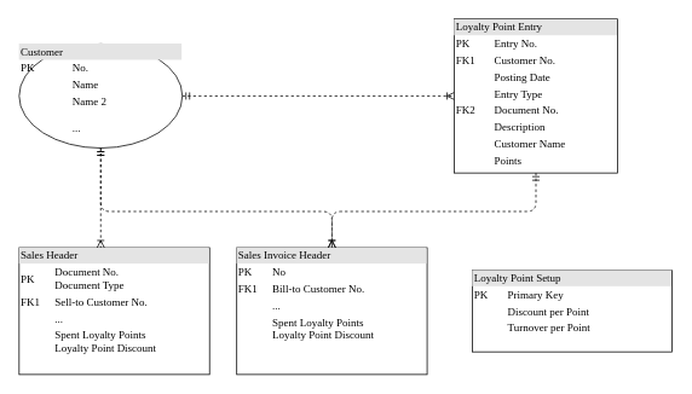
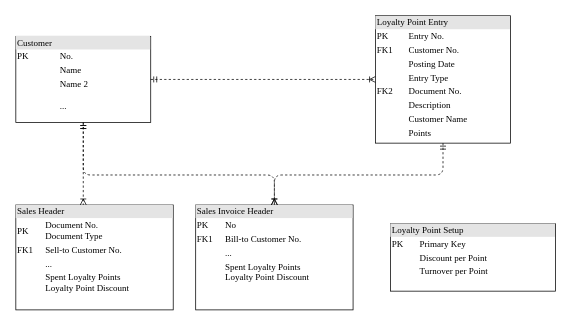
  <mxCell id="0" />
  <mxCell id="1" parent="0" />
- <mxCell id="2" value="&lt;div style=&quot;box-sizing: border-box ; width: 100% ; background: #e4e4e4 ; padding: 2px&quot;&gt;Customer&lt;/div&gt;&lt;table style=&quot;width: 100% ; font-size: 1em&quot; cellpadding=&quot;2&quot; cellspacing=&quot;0&quot;&gt;&lt;tbody&gt;&lt;tr&gt;&lt;td&gt;PK&lt;/td&gt;&lt;td&gt;No.&lt;/td&gt;&lt;/tr&gt;&lt;tr&gt;&lt;td&gt;&lt;br&gt;&lt;/td&gt;&lt;td&gt;Name&lt;/td&gt;&lt;/tr&gt;&lt;tr&gt;&lt;td&gt;&lt;/td&gt;&lt;td&gt;Name 2&lt;br&gt;&lt;br&gt;...&lt;br&gt;&lt;/td&gt;&lt;/tr&gt;&lt;/tbody&gt;&lt;/table&gt;" style="ellipse;verticalAlign=top;align=left;overflow=fill;html=1;shadow=0;comic=0;labelBackgroundColor=none;strokeColor=#000000;strokeWidth=1;fillColor=#ffffff;fontFamily=Verdana;fontSize=12;fontColor=#000000;" parent="1" vertex="1"><mxGeometry x="20" y="48" width="180" height="115" as="geometry" /></mxCell>
+ <mxCell id="2" value="&lt;div style=&quot;box-sizing: border-box ; width: 100% ; background: #e4e4e4 ; padding: 2px&quot;&gt;Customer&lt;/div&gt;&lt;table style=&quot;width: 100% ; font-size: 1em&quot; cellpadding=&quot;2&quot; cellspacing=&quot;0&quot;&gt;&lt;tbody&gt;&lt;tr&gt;&lt;td&gt;PK&lt;/td&gt;&lt;td&gt;No.&lt;/td&gt;&lt;/tr&gt;&lt;tr&gt;&lt;td&gt;&lt;br&gt;&lt;/td&gt;&lt;td&gt;Name&lt;/td&gt;&lt;/tr&gt;&lt;tr&gt;&lt;td&gt;&lt;/td&gt;&lt;td&gt;Name 2&lt;br&gt;&lt;br&gt;...&lt;br&gt;&lt;/td&gt;&lt;/tr&gt;&lt;/tbody&gt;&lt;/table&gt;" style="verticalAlign=top;align=left;overflow=fill;html=1;rounded=0;shadow=0;comic=0;labelBackgroundColor=none;strokeColor=#000000;strokeWidth=1;fillColor=#ffffff;fontFamily=Verdana;fontSize=12;fontColor=#000000;" parent="1" vertex="1"><mxGeometry x="20" y="48" width="180" height="115" as="geometry" /></mxCell>
  <mxCell id="3" style="edgeStyle=orthogonalEdgeStyle;html=1;entryX=0;entryY=0.5;labelBackgroundColor=none;startArrow=ERmandOne;endArrow=ERoneToMany;fontFamily=Verdana;fontSize=12;align=left;dashed=1;exitX=1;exitY=0.5;exitDx=0;exitDy=0;entryDx=0;entryDy=0;" parent="1" source="2" target="4" edge="1"><mxGeometry relative="1" as="geometry" /></mxCell>
  <mxCell id="4" value="&lt;div style=&quot;box-sizing: border-box ; width: 100% ; background: #e4e4e4 ; padding: 2px&quot;&gt;Loyalty Point Entry&lt;/div&gt;&lt;table style=&quot;width: 100% ; font-size: 1em&quot; cellpadding=&quot;2&quot; cellspacing=&quot;0&quot;&gt;&lt;tbody&gt;&lt;tr&gt;&lt;td&gt;PK&lt;/td&gt;&lt;td&gt;Entry No.&lt;/td&gt;&lt;/tr&gt;&lt;tr&gt;&lt;td&gt;FK1&lt;/td&gt;&lt;td&gt;Customer No.&lt;/td&gt;&lt;/tr&gt;&lt;tr&gt;&lt;td&gt;&lt;/td&gt;&lt;td&gt;Posting Date&lt;/td&gt;&lt;/tr&gt;&lt;tr&gt;&lt;td&gt;&lt;br&gt;&lt;/td&gt;&lt;td&gt;Entry Type&lt;br&gt;&lt;/td&gt;&lt;/tr&gt;&lt;tr&gt;&lt;td&gt;FK2&lt;/td&gt;&lt;td&gt;Document No.&lt;br&gt;&lt;/td&gt;&lt;/tr&gt;&lt;tr&gt;&lt;td&gt;&lt;br&gt;&lt;/td&gt;&lt;td&gt;Description&lt;br&gt;&lt;/td&gt;&lt;/tr&gt;&lt;tr&gt;&lt;td&gt;&lt;br&gt;&lt;/td&gt;&lt;td&gt;Customer Name&lt;br&gt;&lt;/td&gt;&lt;/tr&gt;&lt;tr&gt;&lt;td&gt;&lt;br&gt;&lt;/td&gt;&lt;td&gt;Points&lt;br&gt;&lt;/td&gt;&lt;/tr&gt;&lt;tr&gt;&lt;td&gt;&lt;/td&gt;&lt;td&gt;&lt;/td&gt;&lt;/tr&gt;&lt;/tbody&gt;&lt;/table&gt;" style="verticalAlign=top;align=left;overflow=fill;html=1;rounded=0;shadow=0;comic=0;labelBackgroundColor=none;strokeColor=#000000;strokeWidth=1;fillColor=#ffffff;fontFamily=Verdana;fontSize=12;fontColor=#000000;" parent="1" vertex="1"><mxGeometry x="500" y="20.5" width="180" height="170" as="geometry" /></mxCell>
  <mxCell id="5" value="&lt;div style=&quot;box-sizing: border-box ; width: 100% ; background: #e4e4e4 ; padding: 2px&quot;&gt;Sales Header&lt;/div&gt;&lt;table style=&quot;width: 100% ; font-size: 1em&quot; cellpadding=&quot;2&quot; cellspacing=&quot;0&quot;&gt;&lt;tbody&gt;&lt;tr&gt;&lt;td&gt;PK&lt;/td&gt;&lt;td&gt;Document No.&lt;br&gt;Document Type&lt;/td&gt;&lt;/tr&gt;&lt;tr&gt;&lt;td&gt;FK1&lt;/td&gt;&lt;td&gt;Sell-to Customer No.&lt;/td&gt;&lt;/tr&gt;&lt;tr&gt;&lt;td&gt;&lt;br&gt;&lt;/td&gt;&lt;td&gt;...&lt;/td&gt;&lt;/tr&gt;&lt;tr&gt;&lt;td&gt;&lt;br&gt;&lt;/td&gt;&lt;td&gt;Spent Loyalty Points&lt;br&gt;Loyalty Point Discount&lt;/td&gt;&lt;/tr&gt;&lt;tr&gt;&lt;td&gt;&lt;/td&gt;&lt;td&gt;&lt;/td&gt;&lt;/tr&gt;&lt;/tbody&gt;&lt;/table&gt;" style="verticalAlign=top;align=left;overflow=fill;html=1;rounded=0;shadow=0;comic=0;labelBackgroundColor=none;strokeColor=#000000;strokeWidth=1;fillColor=#ffffff;fontFamily=Verdana;fontSize=12;fontColor=#000000;" parent="1" vertex="1"><mxGeometry x="20" y="273" width="210" height="140" as="geometry" /></mxCell>
  <mxCell id="6" value="&lt;div style=&quot;box-sizing: border-box ; width: 100% ; background: #e4e4e4 ; padding: 2px&quot;&gt;&lt;font face=&quot;Verdana&quot;&gt;Loyalty Point Setup&lt;/font&gt;&lt;/div&gt;&lt;table style=&quot;width: 100% ; font-size: 1em&quot; cellpadding=&quot;2&quot; cellspacing=&quot;0&quot;&gt;&lt;tbody&gt;&lt;tr&gt;&lt;td&gt;&lt;font face=&quot;Verdana&quot;&gt;PK&lt;/font&gt;&lt;/td&gt;&lt;td&gt;&lt;font face=&quot;Verdana&quot;&gt;Primary Key&lt;/font&gt;&lt;/td&gt;&lt;/tr&gt;&lt;tr&gt;&lt;td&gt;&lt;font face=&quot;Verdana&quot;&gt;&lt;br&gt;&lt;/font&gt;&lt;/td&gt;&lt;td&gt;&lt;font face=&quot;Verdana&quot;&gt;Discount per Point&lt;/font&gt;&lt;/td&gt;&lt;/tr&gt;&lt;tr&gt;&lt;td&gt;&lt;/td&gt;&lt;td&gt;&lt;font face=&quot;Verdana&quot;&gt;Turnover per Point&lt;/font&gt;&lt;/td&gt;&lt;/tr&gt;&lt;/tbody&gt;&lt;/table&gt;" style="verticalAlign=top;align=left;overflow=fill;html=1;" parent="1" vertex="1"><mxGeometry x="520" y="298" width="220" height="90" as="geometry" /></mxCell>
  <mxCell id="7" style="edgeStyle=orthogonalEdgeStyle;html=1;labelBackgroundColor=none;startArrow=ERmandOne;endArrow=ERoneToMany;fontFamily=Verdana;fontSize=12;align=left;dashed=1;exitX=0.5;exitY=1;exitDx=0;exitDy=0;" parent="1" source="2" target="5" edge="1"><mxGeometry relative="1" as="geometry"><mxPoint x="210" y="116" as="sourcePoint" /><mxPoint x="90" y="373" as="targetPoint" /><Array as="points"><mxPoint x="110" y="283" /></Array></mxGeometry></mxCell>
  <mxCell id="8" value="&lt;div style=&quot;box-sizing: border-box ; width: 100% ; background: #e4e4e4 ; padding: 2px&quot;&gt;Sales Invoice Header&lt;/div&gt;&lt;table style=&quot;width: 100% ; font-size: 1em&quot; cellpadding=&quot;2&quot; cellspacing=&quot;0&quot;&gt;&lt;tbody&gt;&lt;tr&gt;&lt;td&gt;PK&lt;/td&gt;&lt;td&gt;No&lt;br&gt;&lt;/td&gt;&lt;/tr&gt;&lt;tr&gt;&lt;td&gt;FK1&lt;/td&gt;&lt;td&gt;Bill-to Customer No.&lt;/td&gt;&lt;/tr&gt;&lt;tr&gt;&lt;td&gt;&lt;br&gt;&lt;/td&gt;&lt;td&gt;...&lt;/td&gt;&lt;/tr&gt;&lt;tr&gt;&lt;td&gt;&lt;br&gt;&lt;/td&gt;&lt;td&gt;Spent Loyalty Points&lt;br&gt;Loyalty Point Discount&lt;/td&gt;&lt;/tr&gt;&lt;tr&gt;&lt;td&gt;&lt;/td&gt;&lt;td&gt;&lt;/td&gt;&lt;/tr&gt;&lt;/tbody&gt;&lt;/table&gt;" style="verticalAlign=top;align=left;overflow=fill;html=1;rounded=0;shadow=0;comic=0;labelBackgroundColor=none;strokeColor=#000000;strokeWidth=1;fillColor=#ffffff;fontFamily=Verdana;fontSize=12;fontColor=#000000;" parent="1" vertex="1"><mxGeometry x="260" y="273" width="210" height="140" as="geometry" /></mxCell>
  <mxCell id="9" style="edgeStyle=orthogonalEdgeStyle;html=1;labelBackgroundColor=none;startArrow=ERmandOne;endArrow=ERoneToMany;fontFamily=Verdana;fontSize=12;align=left;dashed=1;exitX=0.5;exitY=1;exitDx=0;exitDy=0;entryX=0.5;entryY=0;entryDx=0;entryDy=0;" parent="1" source="2" target="8" edge="1"><mxGeometry relative="1" as="geometry"><mxPoint x="244.5" y="183" as="sourcePoint" /><mxPoint x="244.5" y="293" as="targetPoint" /><Array as="points"><mxPoint x="110" y="233" /><mxPoint x="365" y="233" /></Array></mxGeometry></mxCell>
  <mxCell id="10" style="edgeStyle=orthogonalEdgeStyle;html=1;labelBackgroundColor=none;startArrow=ERmandOne;endArrow=ERoneToMany;fontFamily=Verdana;fontSize=12;align=left;dashed=1;exitX=0.5;exitY=1;exitDx=0;exitDy=0;entryX=0.5;entryY=0;entryDx=0;entryDy=0;" parent="1" source="4" target="8" edge="1"><mxGeometry relative="1" as="geometry"><mxPoint x="120" y="173" as="sourcePoint" /><mxPoint x="430" y="243" as="targetPoint" /><Array as="points"><mxPoint x="590" y="233" /><mxPoint x="365" y="233" /></Array></mxGeometry></mxCell>
